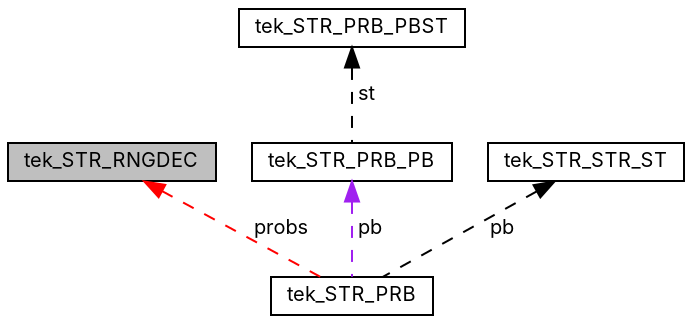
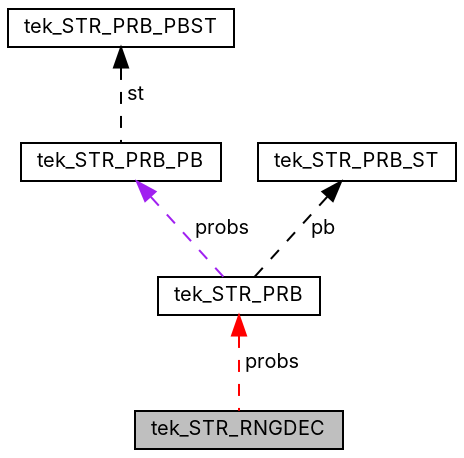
  digraph {
    fontname=Inter
    node [color=black fillcolor=white fontname=Inter fontsize=10 shape=record style=filled]
    edge [color=black dir=back fontname=Inter fontsize=10 labelfontname=Helvetica labelfontsize=10 style=dashed]
    n1 [fillcolor=grey75 fontcolor=black height=0.2 label=tek_STR_RNGDEC width=0.4]
    n2 [height=0.2 label=tek_STR_PRB width=0.4]
    n3 [height=0.2 label=tek_STR_PRB_PB width=0.4]
    n4 [height=0.2 label=tek_STR_PRB_PBST width=0.4]
-   n5 [height=0.2 label=tek_STR_STR_ST width=0.4]
-   n1 -> n2 [color=red label=" probs"]
-   n3 -> n2 [color=purple label=" pb"]
+   n5 [height=0.2 label=tek_STR_PRB_ST width=0.4]
+   n2 -> n1 [color=red label=" probs"]
+   n3 -> n2 [color=purple label=" probs"]
    n4 -> n3 [label=" st"]
    n5 -> n2 [label=" pb"]
  }
